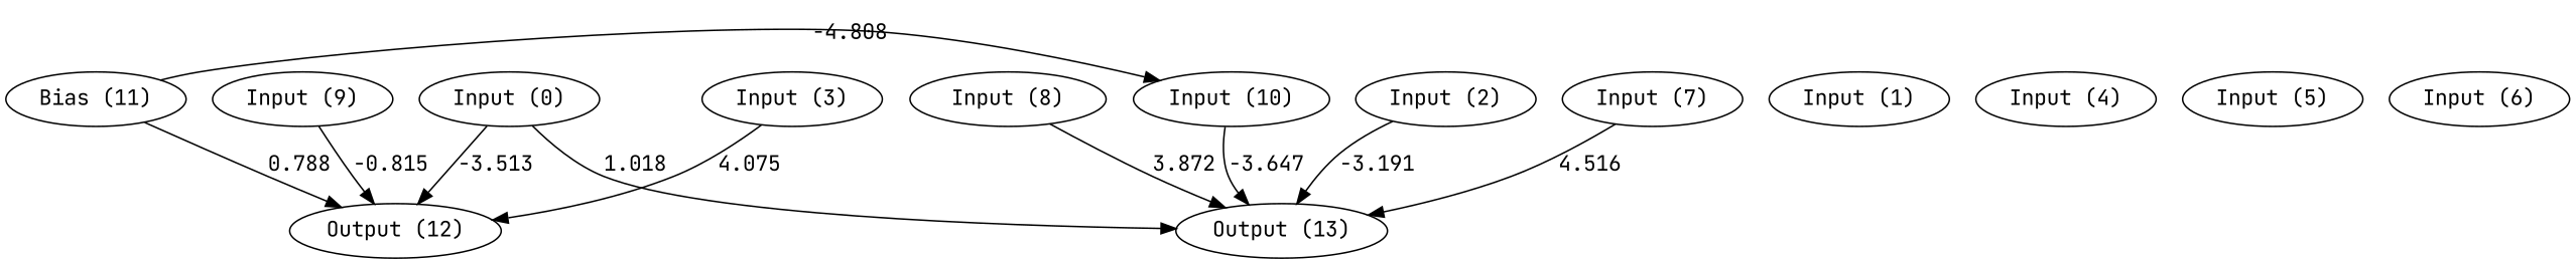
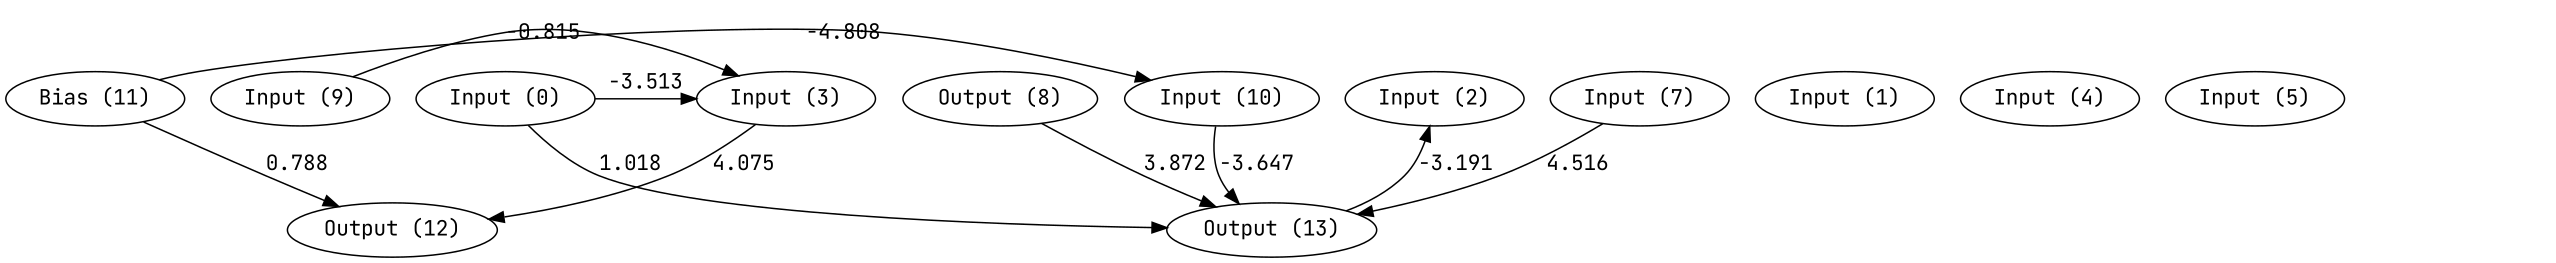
  digraph {
    fontname="JetBrains Mono"
    node [fontname="JetBrains Mono"]
    edge [fontname="JetBrains Mono"]
    n1 [label="Bias (11)"]
    n2 [label="Input (0)"]
    n3 [label="Input (1)"]
    n4 [label="Input (2)"]
    n5 [label="Input (3)"]
    n6 [label="Input (4)"]
    n7 [label="Input (5)"]
-   n8 [label="Input (6)"]
    n9 [label="Input (7)"]
-   n10 [label="Input (8)"]
+   n10 [label="Output (8)"]
    n11 [label="Input (9)"]
    n12 [label="Input (10)"]
    n13 [label="Output (12)"]
    n14 [label="Output (13)"]
    subgraph sub_1 {
      rank=same
      n1
      n2
      n3
      n4
      n5
      n6
      n7
-     n8
      n9
      n10
      n11
      n12
    }
    subgraph sub_2 {
      rank=same
      n13
      n14
    }
    n1 -> n12 [label=-4.808]
    n1 -> n13 [label=0.788]
-   n2 -> n13 [label=-3.513]
+   n2 -> n5 [label=-3.513]
    n2 -> n14 [label=1.018]
-   n4 -> n14 [label=-3.191]
+   n14 -> n4 [label=-3.191]
    n5 -> n13 [label=4.075]
    n9 -> n14 [label=4.516]
    n10 -> n14 [label=3.872]
-   n11 -> n13 [label=-0.815]
+   n11 -> n5 [label=-0.815]
    n12 -> n14 [label=-3.647]
  }
